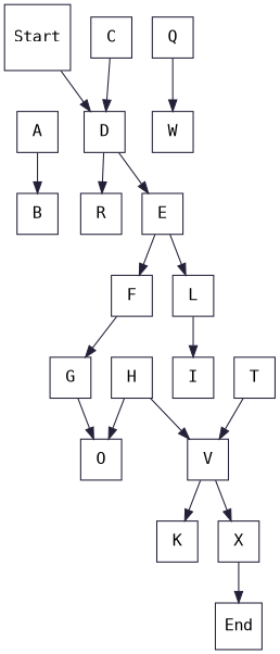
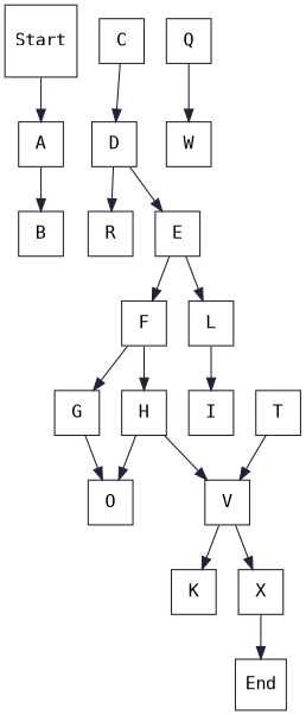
  digraph {
    color="#242038"
    fontname="DejaVu Sans Mono"
    node [color="#242038" fontname="DejaVu Sans Mono" shape=square]
    edge [color="#242038" fontname="DejaVu Sans Mono"]
    Start
    A
    B
    C
    D
    R
    E
    F
    L
    G
    H
    I
    O
    V
    Q
    W
    T
    K
    X
    End
-   Start -> D
+   Start -> A
    A -> B
    C -> D
    D -> R
    D -> E
    E -> F
    E -> L
    F -> G
+   F -> H
    L -> I
    G -> O
    H -> O
    H -> V
    V -> K
    V -> X
    Q -> W
    T -> V
    X -> End
  }
